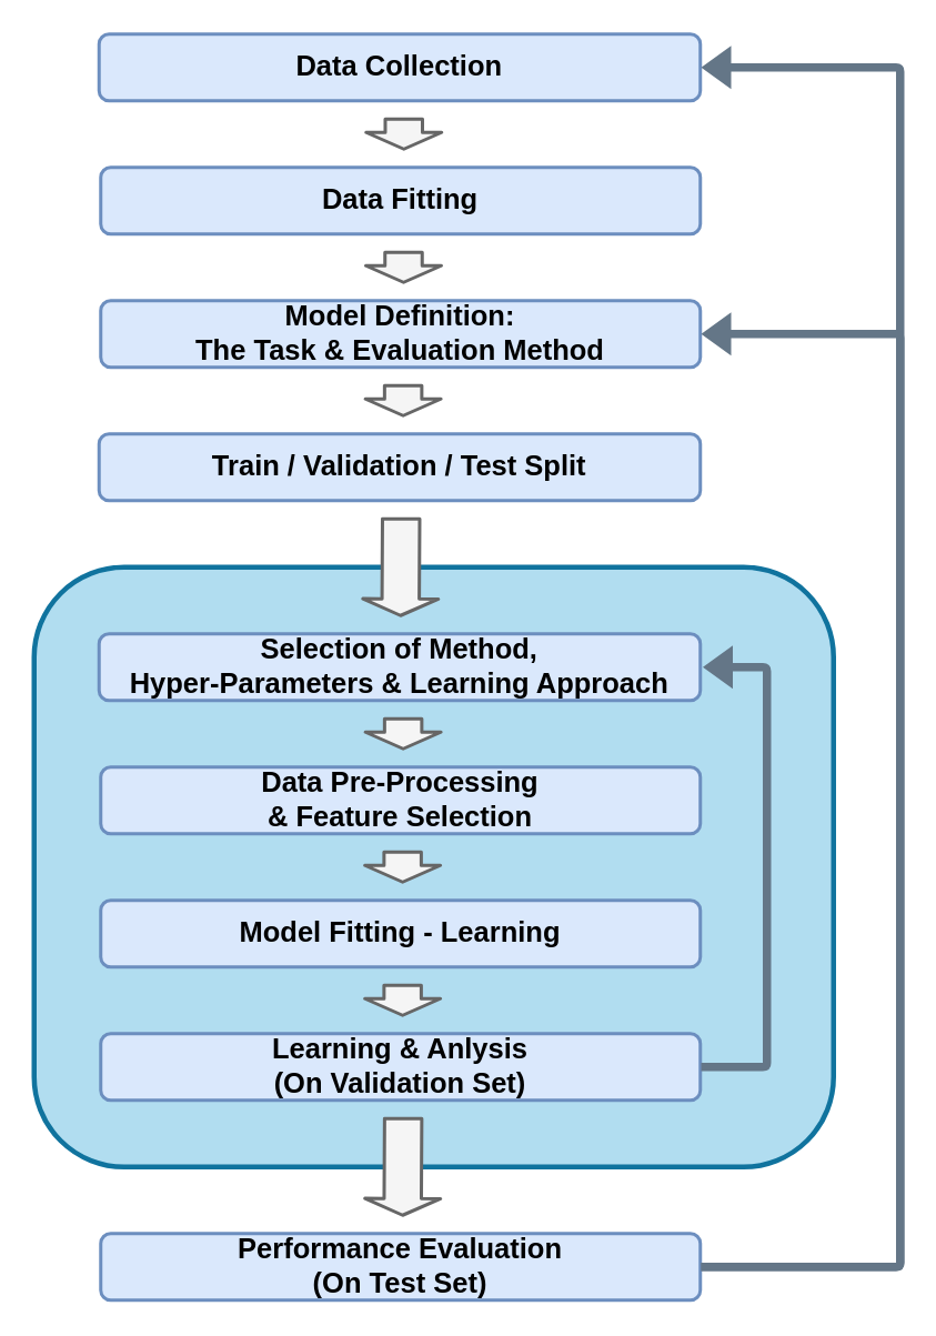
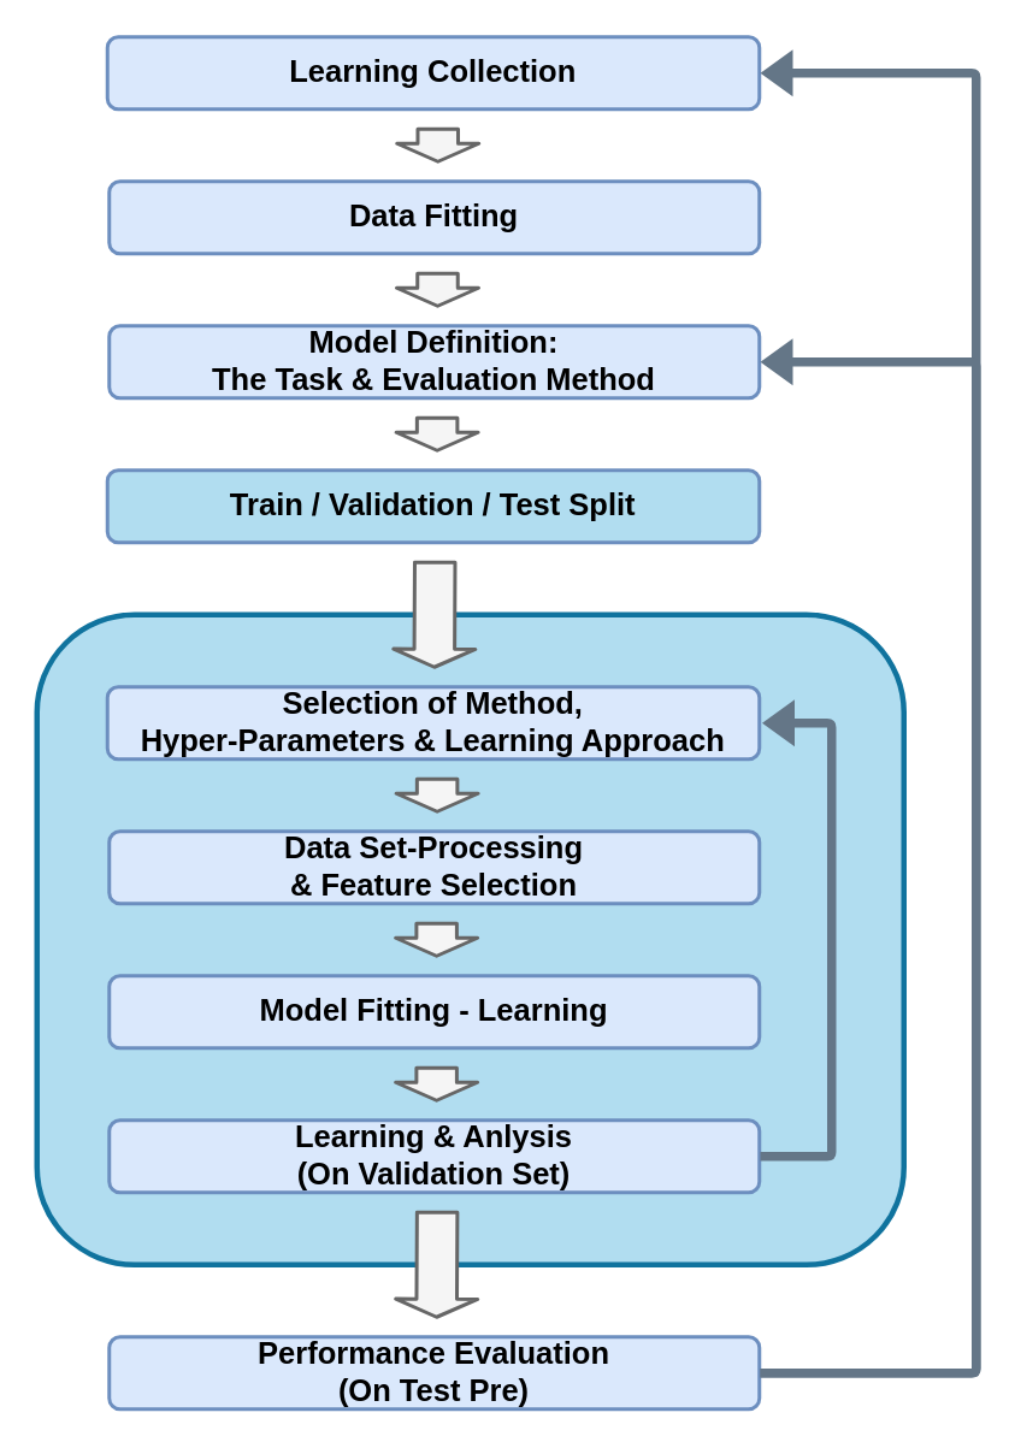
  <mxCell id="0" />
  <mxCell id="1" parent="0" />
  <mxCell id="2" value="&lt;br style=&quot;font-size: 16px&quot;&gt;" style="rounded=1;whiteSpace=wrap;html=1;strokeColor=#10739e;strokeWidth=3;fontFamily=Helvetica;fontStyle=1;fontSize=16;shadow=0;comic=0;fillColor=#b1ddf0;" vertex="1" parent="1"><mxGeometry x="20" y="340" width="480" height="360" as="geometry" /></mxCell>
- <mxCell id="3" value="Data Collection" style="rounded=1;whiteSpace=wrap;html=1;fillColor=#dae8fc;strokeColor=#6c8ebf;strokeWidth=2;fontFamily=Helvetica;fontStyle=1;fontSize=17;shadow=0;comic=0;" vertex="1" parent="1"><mxGeometry x="59" y="20" width="361" height="40" as="geometry" /></mxCell>
+ <mxCell id="3" value="Learning Collection" style="rounded=1;whiteSpace=wrap;html=1;fillColor=#dae8fc;strokeColor=#6c8ebf;strokeWidth=2;fontFamily=Helvetica;fontStyle=1;fontSize=17;shadow=0;comic=0;" vertex="1" parent="1"><mxGeometry x="59" y="20" width="361" height="40" as="geometry" /></mxCell>
  <mxCell id="4" value="Data Fitting&lt;br style=&quot;font-size: 17px;&quot;&gt;" style="rounded=1;whiteSpace=wrap;html=1;fillColor=#dae8fc;strokeColor=#6c8ebf;strokeWidth=2;fontFamily=Helvetica;fontStyle=1;fontSize=17;shadow=0;comic=0;" vertex="1" parent="1"><mxGeometry x="60" y="100" width="360" height="40" as="geometry" /></mxCell>
  <mxCell id="5" value="&lt;div style=&quot;font-size: 17px;&quot;&gt;&lt;span style=&quot;font-size: 17px;&quot;&gt;Model Definition:&lt;/span&gt;&lt;/div&gt;&lt;div style=&quot;font-size: 17px;&quot;&gt;&lt;span style=&quot;font-size: 17px;&quot;&gt;The Task &amp;amp;&amp;nbsp;&lt;/span&gt;&lt;span style=&quot;text-align: left; font-size: 17px;&quot;&gt;Evaluation Method&lt;/span&gt;&lt;/div&gt;" style="rounded=1;whiteSpace=wrap;html=1;fillColor=#dae8fc;strokeColor=#6c8ebf;strokeWidth=2;fontFamily=Helvetica;fontStyle=1;fontSize=17;shadow=0;comic=0;labelPosition=center;verticalLabelPosition=middle;align=center;verticalAlign=middle;" vertex="1" parent="1"><mxGeometry x="60" y="180" width="360" height="40" as="geometry" /></mxCell>
- <mxCell id="6" value="Performance Evaluation&lt;br style=&quot;font-size: 17px;&quot;&gt;(On Test Set)" style="rounded=1;whiteSpace=wrap;html=1;fillColor=#dae8fc;strokeColor=#6c8ebf;strokeWidth=2;fontFamily=Helvetica;fontStyle=1;fontSize=17;shadow=0;comic=0;" vertex="1" parent="1"><mxGeometry x="60" y="740" width="360" height="40" as="geometry" /></mxCell>
+ <mxCell id="6" value="Performance Evaluation&lt;br style=&quot;font-size: 17px;&quot;&gt;(On Test Pre)" style="rounded=1;whiteSpace=wrap;html=1;fillColor=#dae8fc;strokeColor=#6c8ebf;strokeWidth=2;fontFamily=Helvetica;fontStyle=1;fontSize=17;shadow=0;comic=0;" vertex="1" parent="1"><mxGeometry x="60" y="740" width="360" height="40" as="geometry" /></mxCell>
  <mxCell id="7" value="Selection of Method,&lt;br style=&quot;font-size: 17px&quot;&gt;Hyper-Parameters &amp;amp; Learning Approach" style="rounded=1;whiteSpace=wrap;html=1;fillColor=#dae8fc;strokeColor=#6c8ebf;strokeWidth=2;fontFamily=Helvetica;fontStyle=1;fontSize=17;shadow=0;comic=0;" vertex="1" parent="1"><mxGeometry x="59" y="380" width="361" height="40" as="geometry" /></mxCell>
  <mxCell id="8" value="Model Fitting - Learning" style="rounded=1;whiteSpace=wrap;html=1;strokeColor=#6c8ebf;strokeWidth=2;fontFamily=Helvetica;fontStyle=1;fontSize=17;shadow=0;comic=0;fillColor=#dae8fc;" vertex="1" parent="1"><mxGeometry x="60" y="540" width="360" height="40" as="geometry" /></mxCell>
  <mxCell id="9" value="Learning &amp;amp; Anlysis&lt;br style=&quot;font-size: 17px;&quot;&gt;(On Validation Set)" style="rounded=1;whiteSpace=wrap;html=1;strokeColor=#6c8ebf;strokeWidth=2;fontFamily=Helvetica;fontStyle=1;fontSize=17;shadow=0;comic=0;fillColor=#dae8fc;" vertex="1" parent="1"><mxGeometry x="60" y="620" width="360" height="40" as="geometry" /></mxCell>
- <mxCell id="10" value="Data Pre-Processing&lt;br style=&quot;font-size: 17px;&quot;&gt;&amp;amp; Feature Selection" style="rounded=1;whiteSpace=wrap;html=1;fillColor=#dae8fc;strokeColor=#6c8ebf;strokeWidth=2;fontFamily=Helvetica;fontStyle=1;fontSize=17;shadow=0;comic=0;" vertex="1" parent="1"><mxGeometry x="60" y="460" width="360" height="40" as="geometry" /></mxCell>
+ <mxCell id="10" value="Data Set-Processing&lt;br style=&quot;font-size: 17px;&quot;&gt;&amp;amp; Feature Selection" style="rounded=1;whiteSpace=wrap;html=1;fillColor=#dae8fc;strokeColor=#6c8ebf;strokeWidth=2;fontFamily=Helvetica;fontStyle=1;fontSize=17;shadow=0;comic=0;" vertex="1" parent="1"><mxGeometry x="60" y="460" width="360" height="40" as="geometry" /></mxCell>
  <mxCell id="11" value="" style="shape=flexArrow;endArrow=classic;html=1;fontSize=20;endWidth=21;endSize=2.667;width=21.333;fillColor=#f5f5f5;strokeColor=#666666;strokeWidth=2;" edge="1" parent="1"><mxGeometry width="50" height="50" relative="1" as="geometry"><mxPoint x="242" y="70" as="sourcePoint" /><mxPoint x="242" y="90" as="targetPoint" /></mxGeometry></mxCell>
  <mxCell id="12" value="" style="shape=flexArrow;endArrow=classic;html=1;fontFamily=Helvetica;fontSize=18;fillColor=#647687;strokeColor=none;comic=0;width=5;endSize=5.667;" edge="1" parent="1"><mxGeometry width="50" height="50" relative="1" as="geometry"><mxPoint x="420" y="760" as="sourcePoint" /><mxPoint x="420" y="40" as="targetPoint" /><Array as="points"><mxPoint x="540" y="760" /><mxPoint x="540" y="40" /></Array></mxGeometry></mxCell>
  <mxCell id="13" value="" style="shape=flexArrow;endArrow=classic;html=1;fontFamily=Helvetica;fontSize=18;comic=0;width=5;endSize=5.667;exitX=1;exitY=0.5;exitDx=0;exitDy=0;strokeColor=none;fillColor=#647687;" edge="1" parent="1"><mxGeometry width="50" height="50" relative="1" as="geometry"><mxPoint x="420" y="640" as="sourcePoint" /><mxPoint x="421" y="400" as="targetPoint" /><Array as="points"><mxPoint x="460" y="640" /><mxPoint x="460" y="400" /></Array></mxGeometry></mxCell>
  <mxCell id="14" value="" style="shape=flexArrow;endArrow=classic;html=1;fontFamily=Helvetica;fontSize=18;fillColor=#647687;strokeColor=none;comic=0;width=5;endSize=5.667;" edge="1" parent="1"><mxGeometry width="50" height="50" relative="1" as="geometry"><mxPoint x="420" y="760" as="sourcePoint" /><mxPoint x="420" y="200" as="targetPoint" /><Array as="points"><mxPoint x="540" y="760" /><mxPoint x="540" y="200" /></Array></mxGeometry></mxCell>
  <mxCell id="15" value="" style="shape=flexArrow;endArrow=classic;html=1;fontSize=20;endWidth=21;endSize=2.667;width=21.333;fillColor=#f5f5f5;strokeColor=#666666;strokeWidth=2;" edge="1" parent="1"><mxGeometry width="50" height="50" relative="1" as="geometry"><mxPoint x="241.83" y="150" as="sourcePoint" /><mxPoint x="241.83" y="170" as="targetPoint" /></mxGeometry></mxCell>
  <mxCell id="16" value="" style="shape=flexArrow;endArrow=classic;html=1;fontSize=20;endWidth=21;endSize=2.667;width=21.333;fillColor=#f5f5f5;strokeColor=#666666;strokeWidth=2;" edge="1" parent="1"><mxGeometry width="50" height="50" relative="1" as="geometry"><mxPoint x="240.33" y="310" as="sourcePoint" /><mxPoint x="240" y="370" as="targetPoint" /></mxGeometry></mxCell>
  <mxCell id="17" value="" style="shape=flexArrow;endArrow=classic;html=1;fontSize=20;endWidth=21;endSize=2.667;width=21.333;fillColor=#f5f5f5;strokeColor=#666666;strokeWidth=2;" edge="1" parent="1"><mxGeometry width="50" height="50" relative="1" as="geometry"><mxPoint x="241.58" y="430" as="sourcePoint" /><mxPoint x="241.58" y="450" as="targetPoint" /></mxGeometry></mxCell>
  <mxCell id="18" value="" style="shape=flexArrow;endArrow=classic;html=1;fontSize=20;endWidth=21;endSize=2.667;width=21.333;fillColor=#f5f5f5;strokeColor=#666666;strokeWidth=2;" edge="1" parent="1"><mxGeometry width="50" height="50" relative="1" as="geometry"><mxPoint x="241.26" y="510" as="sourcePoint" /><mxPoint x="241.26" y="530" as="targetPoint" /></mxGeometry></mxCell>
  <mxCell id="19" value="" style="shape=flexArrow;endArrow=classic;html=1;fontSize=20;endWidth=21;endSize=2.667;width=21.333;fillColor=#f5f5f5;strokeColor=#666666;strokeWidth=2;" edge="1" parent="1"><mxGeometry width="50" height="50" relative="1" as="geometry"><mxPoint x="241.26" y="590" as="sourcePoint" /><mxPoint x="241.26" y="610" as="targetPoint" /></mxGeometry></mxCell>
  <mxCell id="20" value="" style="shape=flexArrow;endArrow=classic;html=1;fontSize=20;endWidth=21;endSize=2.667;width=21.333;fillColor=#f5f5f5;strokeColor=#666666;strokeWidth=2;" edge="1" parent="1"><mxGeometry width="50" height="50" relative="1" as="geometry"><mxPoint x="241.59" y="670" as="sourcePoint" /><mxPoint x="241.26" y="730" as="targetPoint" /></mxGeometry></mxCell>
- <mxCell id="21" value="&lt;div style=&quot;font-size: 17px;&quot;&gt;Train / Validation / Test Split&lt;/div&gt;" style="rounded=1;whiteSpace=wrap;html=1;fillColor=#dae8fc;strokeColor=#6c8ebf;strokeWidth=2;fontFamily=Helvetica;fontStyle=1;fontSize=17;shadow=0;comic=0;labelPosition=center;verticalLabelPosition=middle;align=center;verticalAlign=middle;" vertex="1" parent="1"><mxGeometry x="59" y="260" width="361" height="40" as="geometry" /></mxCell>
+ <mxCell id="21" value="&lt;div style=&quot;font-size: 17px;&quot;&gt;Train / Validation / Test Split&lt;/div&gt;" style="rounded=1;whiteSpace=wrap;html=1;fillColor=#b1ddf0;strokeColor=#6c8ebf;strokeWidth=2;fontFamily=Helvetica;fontStyle=1;fontSize=17;shadow=0;comic=0;labelPosition=center;verticalLabelPosition=middle;align=center;verticalAlign=middle;" vertex="1" parent="1"><mxGeometry x="59" y="260" width="361" height="40" as="geometry" /></mxCell>
  <mxCell id="22" value="" style="shape=flexArrow;endArrow=classic;html=1;fontSize=20;endWidth=21;endSize=2.667;width=21.333;fillColor=#f5f5f5;strokeColor=#666666;strokeWidth=2;" edge="1" parent="1"><mxGeometry width="50" height="50" relative="1" as="geometry"><mxPoint x="241.58" y="230" as="sourcePoint" /><mxPoint x="241.58" y="250" as="targetPoint" /></mxGeometry></mxCell>
